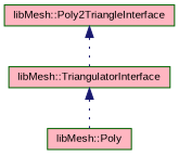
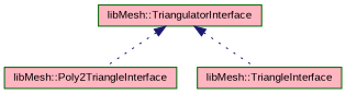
  digraph {
    fontname="Liberation Sans"
    node [color=darkgreen fillcolor=lightpink fontname="Liberation Sans" fontsize=10 shape=record style=filled]
    edge [color=midnightblue dir=back fontname="Liberation Sans" fontsize=10 labelfontname=Helvetica labelfontsize=10 style=dotted]
    n1 [fontcolor=black height=0.2 label="libMesh::TriangulatorInterface" width=0.4]
    n2 [height=0.2 label="libMesh::Poly2TriangleInterface" width=0.4]
-   n3 [height=0.2 label="libMesh::Poly" width=0.4]
-   n2 -> n1
+   n3 [height=0.2 label="libMesh::TriangleInterface" width=0.4]
+   n1 -> n2
    n1 -> n3
  }
